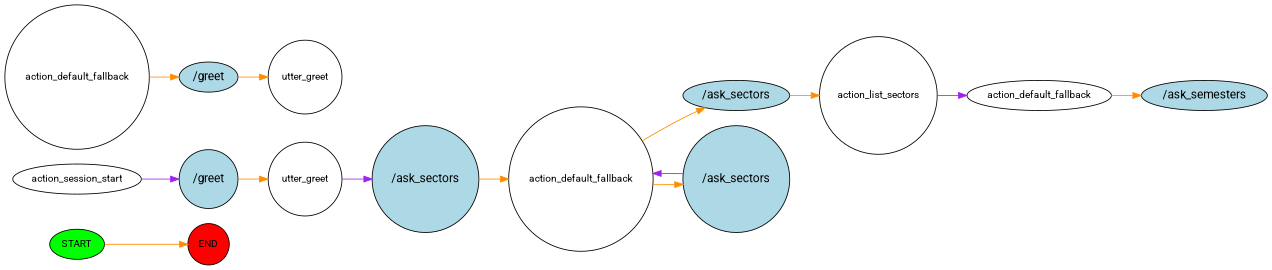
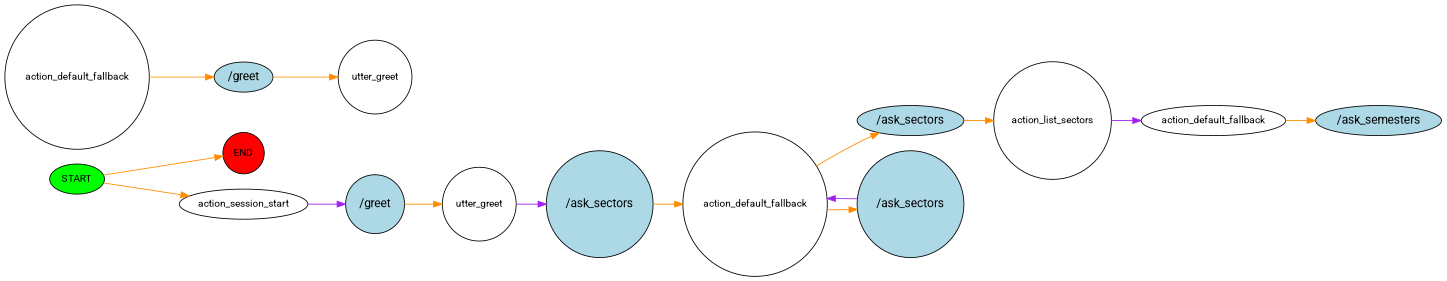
  digraph {
    fontname=Roboto
    rankdir=LR
    node [fontname=Roboto fontsize=12 shape=circle style=filled]
    edge [color=darkorange fontname=Roboto]
    n1 [fillcolor=green label=START shape=ellipse]
    n2 [fillcolor=red label=END]
    n3 [label=action_session_start shape=ellipse style=""]
    n4 [fillcolor=lightblue label="/greet" fontsize=""]
    n5 [label=utter_greet style=""]
    n6 [fillcolor=lightblue label="/ask_sectors" fontsize=""]
    n7 [label=action_default_fallback style=""]
    n8 [fillcolor=lightblue label="/ask_sectors" shape=ellipse fontsize=""]
    n9 [fillcolor=lightblue label="/ask_sectors" fontsize=""]
    n10 [label=action_list_sectors style=""]
    n11 [label=action_default_fallback shape=ellipse style=""]
    n12 [fillcolor=lightblue label="/ask_semesters" shape=ellipse fontsize=""]
    n13 [label=action_default_fallback style=""]
    n14 [fillcolor=lightblue label="/greet" shape=ellipse fontsize=""]
    n15 [label=utter_greet style=""]
    n1 -> n2
+   n1 -> n3
    n3 -> n4 [color=purple]
    n4 -> n5
    n5 -> n6 [color=purple]
    n6 -> n7
    n7 -> n8
    n7 -> n9
    n8 -> n10
    n9 -> n7 [color=purple]
    n10 -> n11 [color=purple]
    n11 -> n12
    n13 -> n14
    n14 -> n15
  }
